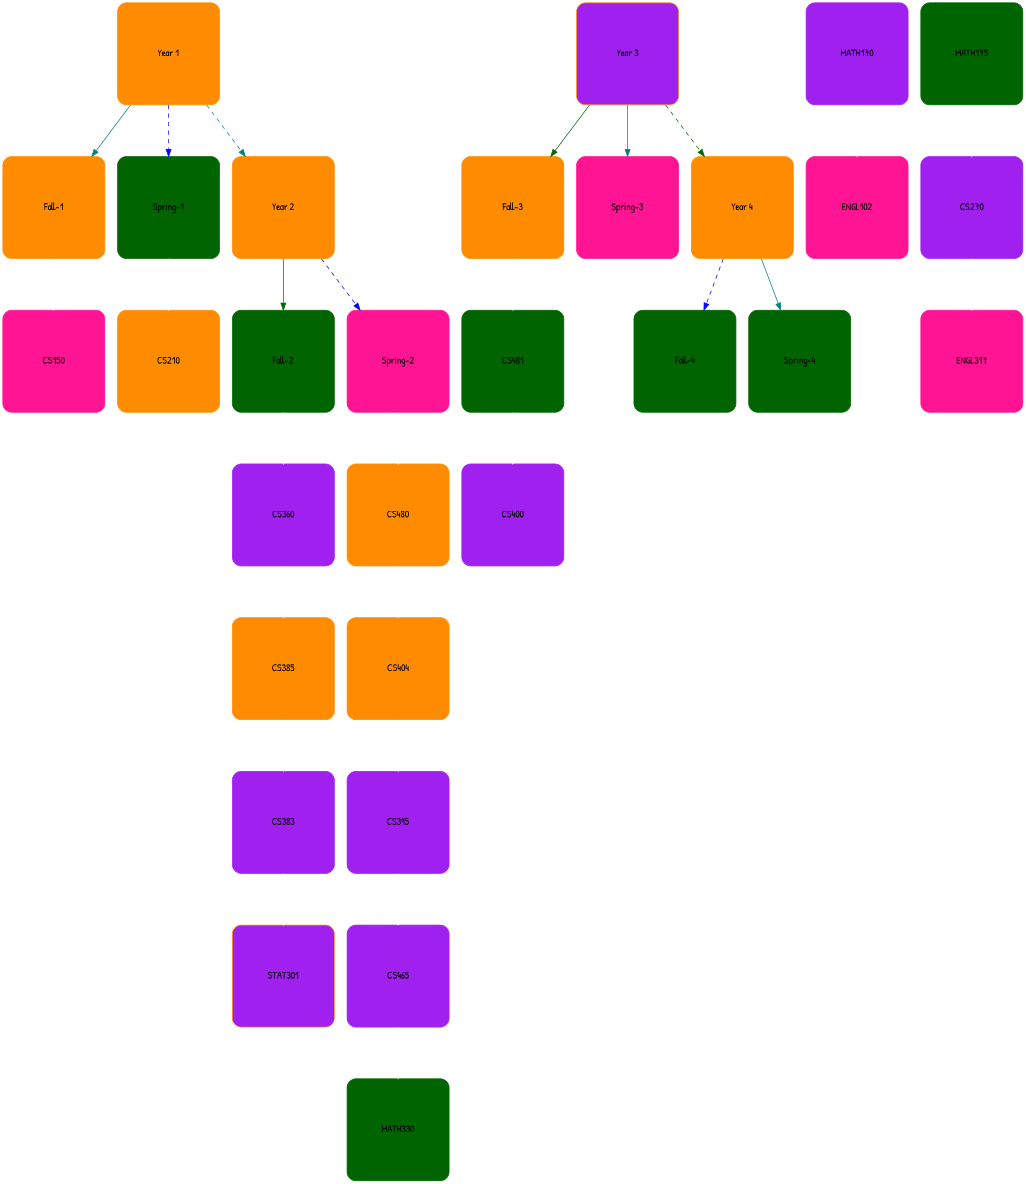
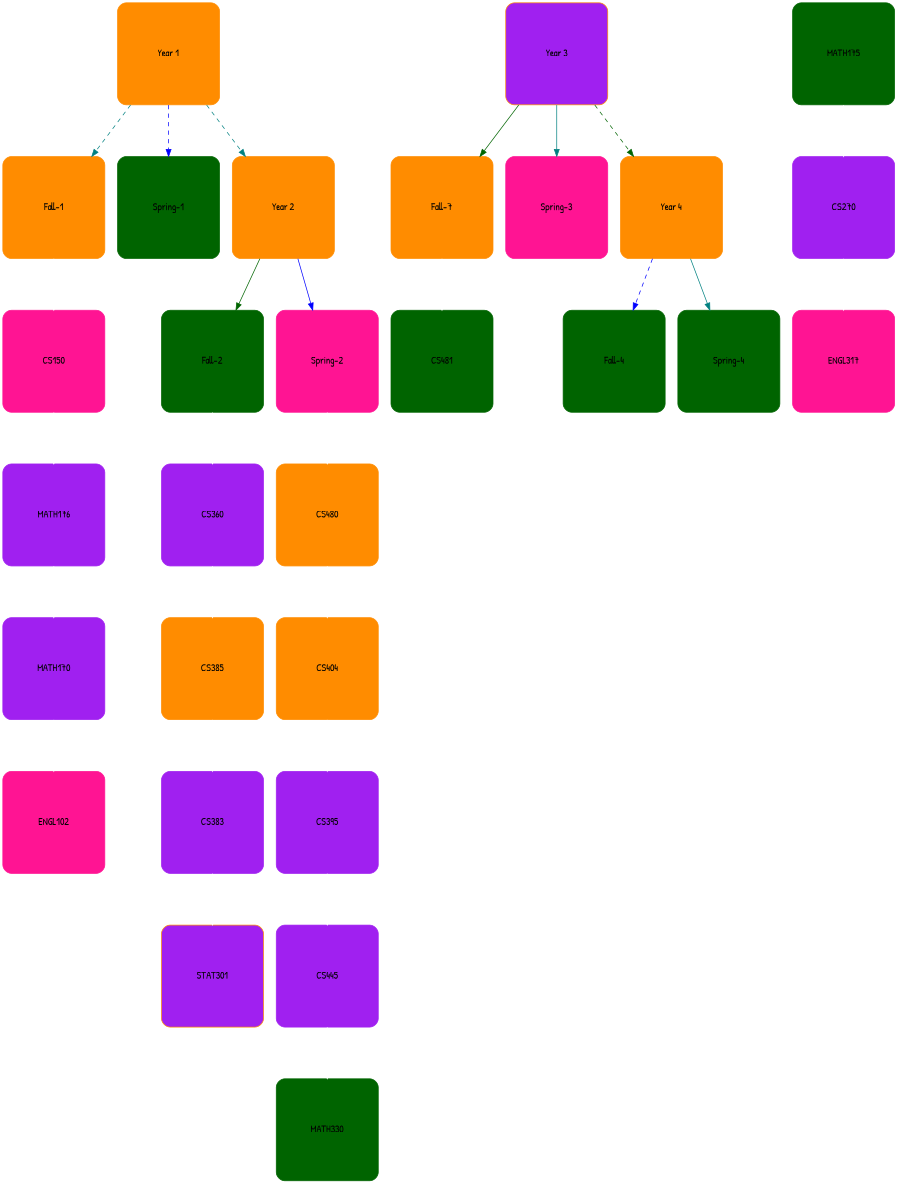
  digraph {
    compound=true
    fontname="Patrick Hand"
    forcelabels=true
    rankdir=TB
    node [color=darkorange fixedsize=shape fontname="Patrick Hand" shape=square style="rounded,filled"]
    edge [color=white fontname="Patrick Hand" minlen=2]
    "Year 1" [width=2]
    "Fall-1" [width=2]
    "Spring-1" [color=darkgreen width=2]
    "Year 2" [width=2]
    CS150 [color=deeppink width=2]
-   CS210 [width=2]
    "Fall-2" [color=darkgreen width=2]
    "Spring-2" [color=deeppink width=2]
+   MATH176 [color=purple width=2]
    CS360 [color=purple width=2]
    CS480 [width=2]
    "Year 3" [fillcolor=purple width=2]
-   "Fall-3" [width=2]
+   "Fall-3" [width=2 label="Fall-7"]
    "Spring-3" [color=deeppink width=2]
    "Year 4" [width=2]
    CS385 [width=2]
    CS404 [width=2]
    CS481 [color=darkgreen width=2]
    "Fall-4" [color=darkgreen width=2]
    "Spring-4" [color=darkgreen width=2]
-   CS400 [color=purple width=2]
    MATH170 [color=purple width=2]
    ENGL102 [color=deeppink width=2]
    MATH175 [color=darkgreen width=2]
    CS270 [color=purple width=2]
    ENGL317 [color=deeppink width=2]
    CS383 [color=purple width=2]
    STAT301 [fillcolor=purple width=2]
    CS395 [color=purple width=2]
-   CS445 [color=purple width=2 label=CS465]
+   CS445 [color=purple width=2]
    MATH330 [color=darkgreen width=2]
-   "Year 1" -> "Fall-1" [color=teal style=solid]
+   "Year 1" -> "Fall-1" [color=teal style=dashed]
    "Year 1" -> "Spring-1" [color=blue style=dashed]
    "Year 1" -> "Year 2" [color=teal style=dashed]
    "Fall-1" -> CS150
-   "Spring-1" -> CS210
    "Year 2" -> "Fall-2" [color=darkgreen style=solid]
-   "Year 2" -> "Spring-2" [color=blue style=dashed]
+   "Year 2" -> "Spring-2" [color=blue style=solid]
+   CS150 -> MATH176
    "Fall-2" -> CS360
    "Spring-2" -> CS480
+   MATH176 -> MATH170
    CS360 -> CS385
    CS480 -> CS404
    "Year 3" -> "Fall-3" [color=darkgreen style=solid]
    "Year 3" -> "Spring-3" [color=teal style=solid]
    "Year 3" -> "Year 4" [color=darkgreen style=dashed]
    "Fall-3" -> CS481
    "Year 4" -> "Fall-4" [color=blue style=dashed]
    "Year 4" -> "Spring-4" [color=teal style=solid]
    CS385 -> CS383
    CS404 -> CS395
-   CS481 -> CS400
    MATH170 -> ENGL102
    MATH175 -> CS270
    CS270 -> ENGL317
    CS383 -> STAT301
    CS395 -> CS445
    CS445 -> MATH330
  }
